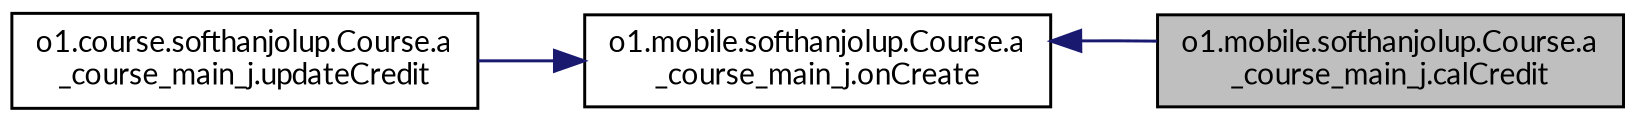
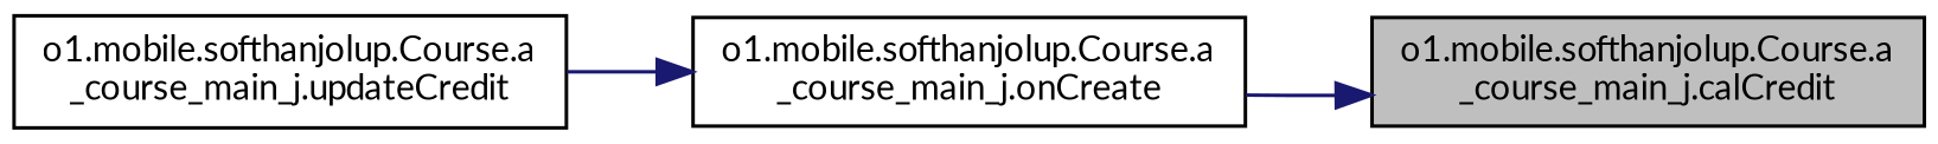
  digraph {
    fontname=Lato
    rankdir=RL
    node [color=black fillcolor=white fontname=Lato fontsize=10 shape=record style=filled]
    edge [color=midnightblue dir=back fontname=Lato fontsize=10 labelfontname=Helvetica labelfontsize=10 style=solid]
    n1 [fillcolor=grey75 fontcolor=black height=0.2 label="o1.mobile.softhanjolup.Course.a\l_course_main_j.calCredit" width=0.4]
    n2 [height=0.2 label="o1.mobile.softhanjolup.Course.a\l_course_main_j.onCreate" width=0.4]
-   n3 [height=0.2 label="o1.course.softhanjolup.Course.a\l_course_main_j.updateCredit" width=0.4]
-   n2 -> n1
+   n3 [height=0.2 label="o1.mobile.softhanjolup.Course.a\l_course_main_j.updateCredit" width=0.4]
+   n1 -> n2
    n2 -> n3
  }
